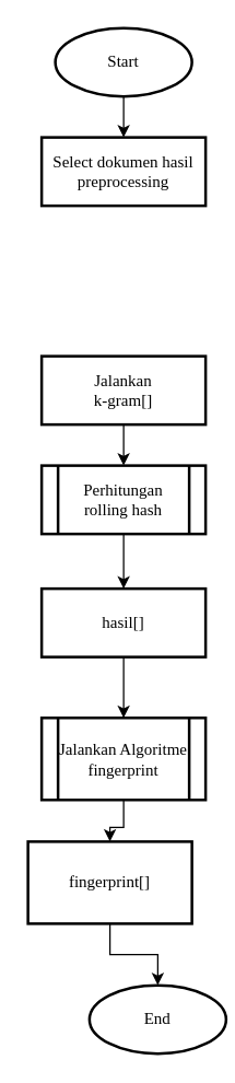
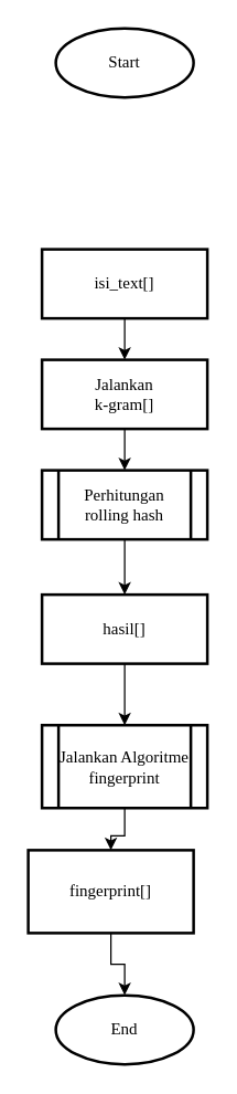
  <mxCell id="0" />
  <mxCell id="1" parent="0" />
- <mxCell id="2" value="" style="edgeStyle=orthogonalEdgeStyle;rounded=0;orthogonalLoop=1;jettySize=auto;html=1;" parent="1" source="3" target="4" edge="1"><mxGeometry relative="1" as="geometry" /></mxCell>
  <mxCell id="3" value="&lt;font face=&quot;Times New Roman&quot;&gt;Start&lt;/font&gt;" style="strokeWidth=2;html=1;shape=mxgraph.flowchart.start_1;whiteSpace=wrap;" parent="1" vertex="1"><mxGeometry x="40" y="20" width="100" height="50" as="geometry" /></mxCell>
- <mxCell id="4" value="&lt;font face=&quot;Times New Roman&quot;&gt;Select dokumen hasil preprocessing&lt;/font&gt;" style="whiteSpace=wrap;html=1;strokeWidth=2;" parent="1" vertex="1"><mxGeometry x="30" y="100" width="120" height="50" as="geometry" /></mxCell>
+ <mxCell id="5" value="" style="edgeStyle=orthogonalEdgeStyle;rounded=0;orthogonalLoop=1;jettySize=auto;html=1;" parent="1" source="6" target="8" edge="1"><mxGeometry relative="1" as="geometry" /></mxCell>
+ <mxCell id="6" value="&lt;font face=&quot;Times New Roman&quot;&gt;isi_text[]&lt;/font&gt;" style="whiteSpace=wrap;html=1;strokeWidth=2;" parent="1" vertex="1"><mxGeometry x="30" y="180" width="120" height="50" as="geometry" /></mxCell>
  <mxCell id="7" value="" style="edgeStyle=orthogonalEdgeStyle;rounded=0;orthogonalLoop=1;jettySize=auto;html=1;" parent="1" source="8" target="10" edge="1"><mxGeometry relative="1" as="geometry" /></mxCell>
  <mxCell id="8" value="&lt;font face=&quot;Times New Roman&quot;&gt;Jalankan&lt;br&gt;k-gram[]&lt;/font&gt;" style="whiteSpace=wrap;html=1;strokeWidth=2;" parent="1" vertex="1"><mxGeometry x="30" y="260" width="120" height="50" as="geometry" /></mxCell>
  <mxCell id="9" value="" style="edgeStyle=orthogonalEdgeStyle;rounded=0;orthogonalLoop=1;jettySize=auto;html=1;" parent="1" source="10" target="12" edge="1"><mxGeometry relative="1" as="geometry" /></mxCell>
  <mxCell id="10" value="&lt;font face=&quot;Times New Roman&quot;&gt;Perhitungan&lt;br&gt;rolling hash&lt;/font&gt;" style="shape=process;whiteSpace=wrap;html=1;backgroundOutline=1;strokeWidth=2;" parent="1" vertex="1"><mxGeometry x="30" y="340" width="120" height="50" as="geometry" /></mxCell>
  <mxCell id="11" value="" style="edgeStyle=orthogonalEdgeStyle;rounded=0;orthogonalLoop=1;jettySize=auto;html=1;" parent="1" source="12" target="14" edge="1"><mxGeometry relative="1" as="geometry" /></mxCell>
  <mxCell id="12" value="&lt;font face=&quot;Times New Roman&quot;&gt;hasil[]&lt;/font&gt;" style="whiteSpace=wrap;html=1;strokeWidth=2;" parent="1" vertex="1"><mxGeometry x="30" y="430" width="120" height="50" as="geometry" /></mxCell>
  <mxCell id="13" value="" style="edgeStyle=orthogonalEdgeStyle;rounded=0;orthogonalLoop=1;jettySize=auto;html=1;" parent="1" source="14" target="16" edge="1"><mxGeometry relative="1" as="geometry" /></mxCell>
  <mxCell id="14" value="&lt;font face=&quot;Times New Roman&quot;&gt;Jalankan Algoritme&lt;br&gt;fingerprint&lt;br&gt;&lt;/font&gt;" style="shape=process;whiteSpace=wrap;html=1;backgroundOutline=1;strokeWidth=2;" parent="1" vertex="1"><mxGeometry x="30" y="524.5" width="120" height="60" as="geometry" /></mxCell>
  <mxCell id="15" style="edgeStyle=orthogonalEdgeStyle;rounded=0;orthogonalLoop=1;jettySize=auto;html=1;" parent="1" source="16" target="17" edge="1"><mxGeometry relative="1" as="geometry" /></mxCell>
  <mxCell id="16" value="&lt;font face=&quot;Times New Roman&quot;&gt;fingerprint[]&lt;/font&gt;" style="whiteSpace=wrap;html=1;strokeWidth=2;" parent="1" vertex="1"><mxGeometry x="20" y="615" width="120" height="60" as="geometry" /></mxCell>
- <mxCell id="17" value="&lt;font face=&quot;Times New Roman&quot;&gt;End&lt;/font&gt;" style="strokeWidth=2;html=1;shape=mxgraph.flowchart.start_1;whiteSpace=wrap;" parent="1" vertex="1"><mxGeometry x="65" y="720" width="100" height="50" as="geometry" /></mxCell>
+ <mxCell id="17" value="&lt;font face=&quot;Times New Roman&quot;&gt;End&lt;/font&gt;" style="strokeWidth=2;html=1;shape=mxgraph.flowchart.start_1;whiteSpace=wrap;" parent="1" vertex="1"><mxGeometry x="40" y="720" width="100" height="50" as="geometry" /></mxCell>
